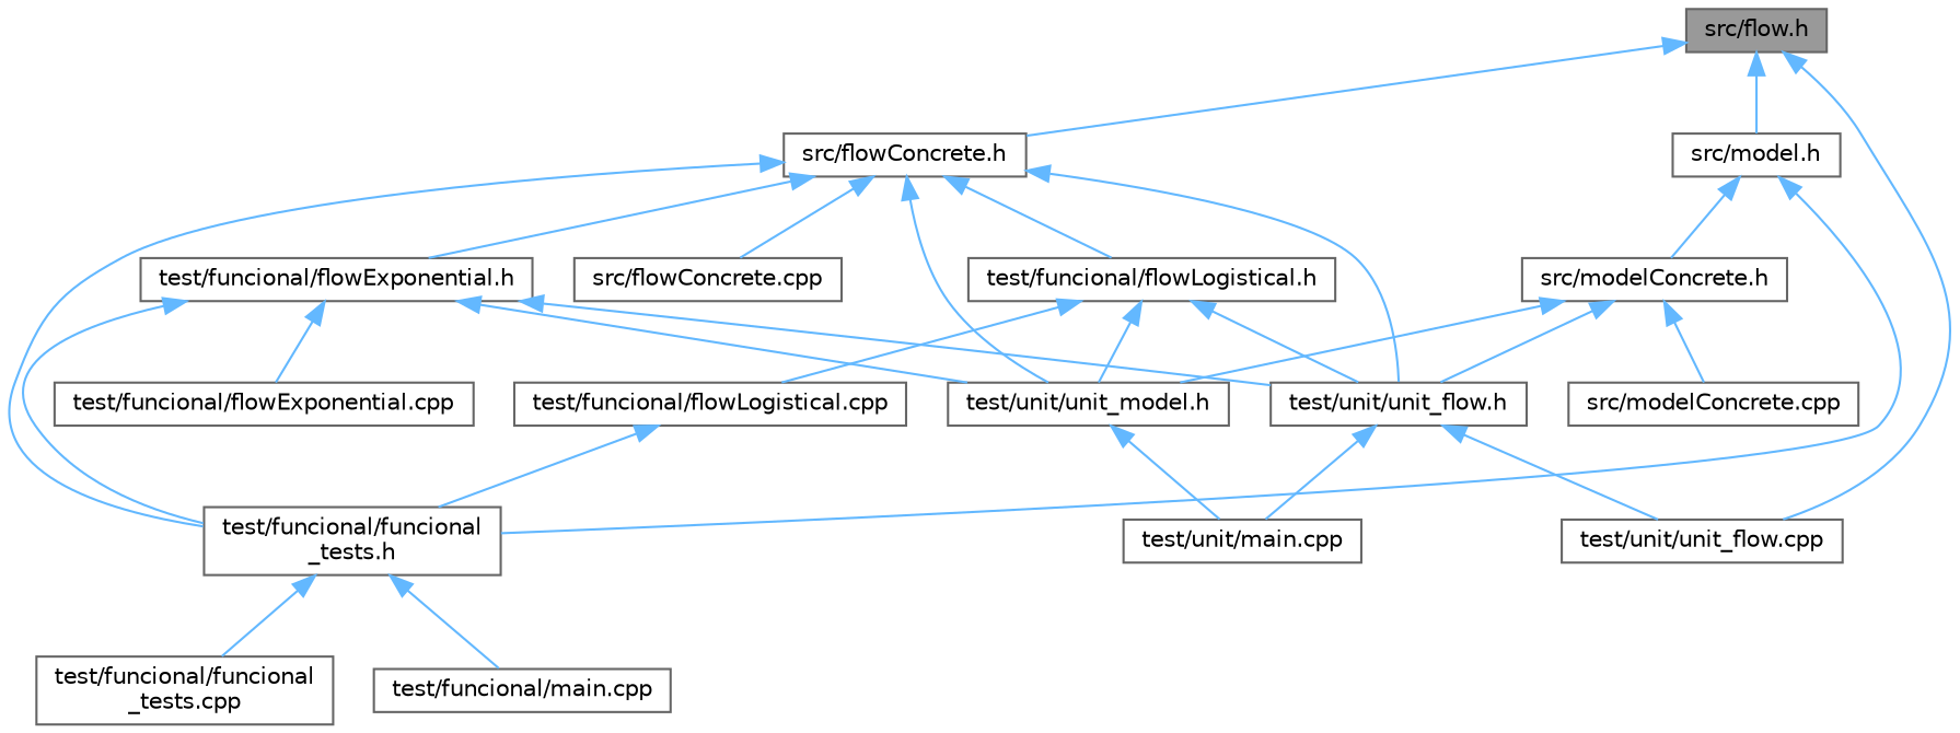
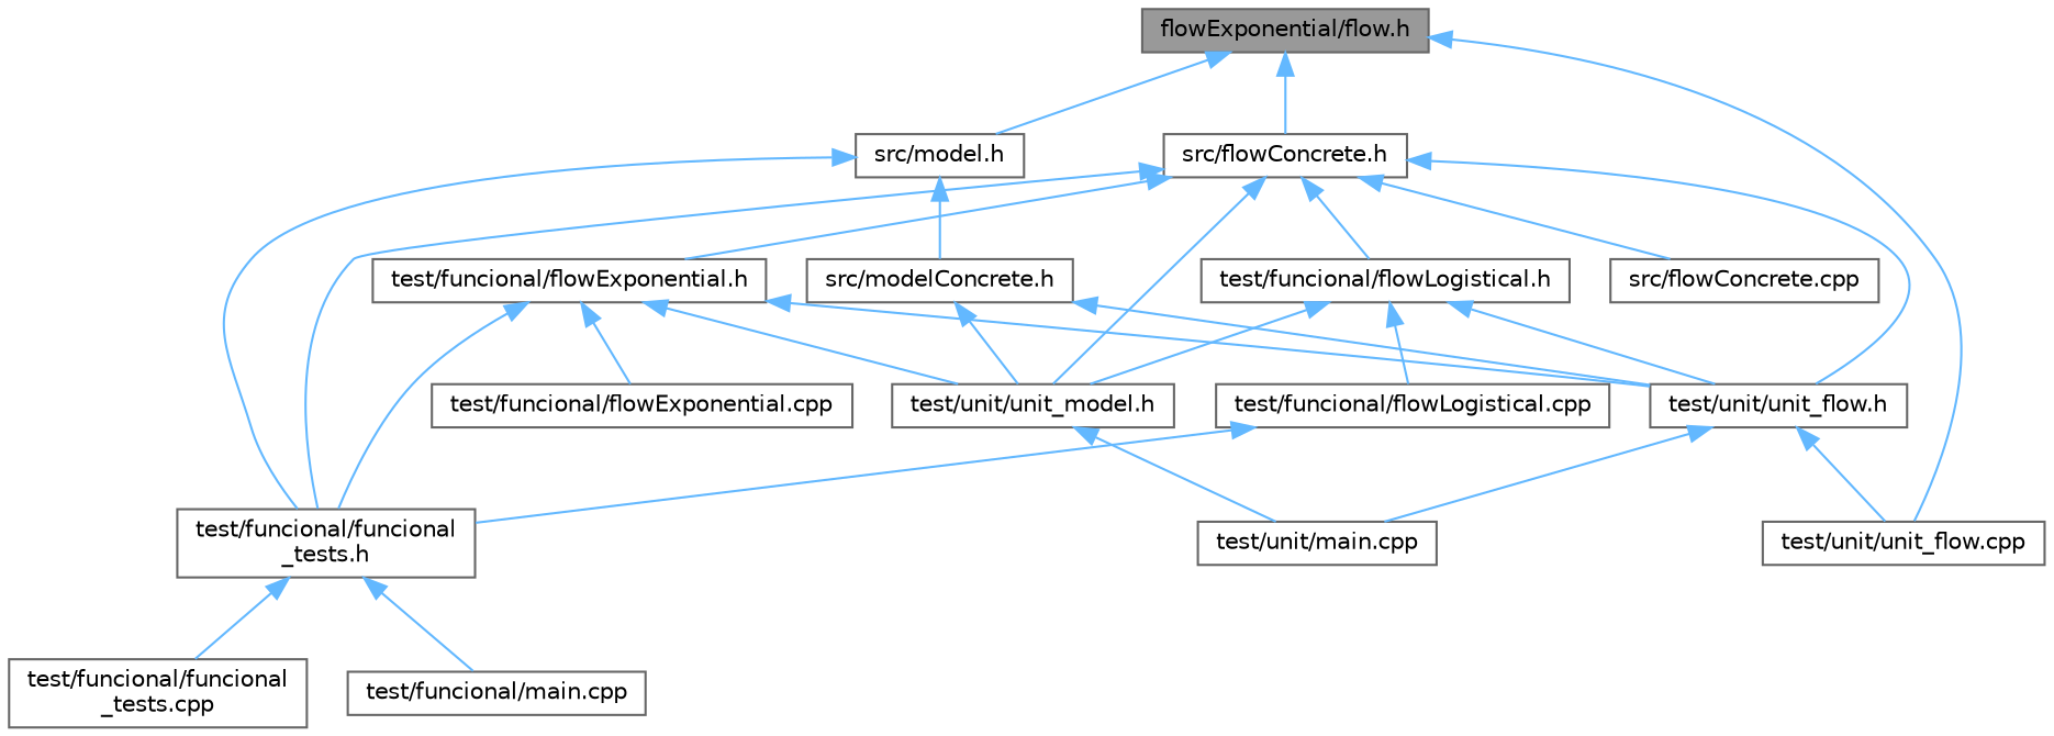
  digraph {
    node [color=grey40 fillcolor=white fontname=Helvetica fontsize=10 shape=box style=filled]
    edge [color=steelblue1 dir=back fontname=Helvetica fontsize=10 labelfontname=Helvetica labelfontsize=10 style=solid]
-   n1 [color=gray40 fillcolor=grey60 fontcolor=black height=0.2 label="src/flow.h" width=0.4]
+   n1 [color=gray40 fillcolor=grey60 fontcolor=black height=0.2 label="flowExponential/flow.h" width=0.4]
    n2 [height=0.2 label="src/flowConcrete.h" width=0.4]
    n3 [height=0.2 label="test/unit/unit_flow.cpp" width=0.4]
    n4 [height=0.2 label="src/model.h" width=0.4]
    n5 [height=0.2 label="src/flowConcrete.cpp" width=0.4]
    n6 [height=0.2 label="test/funcional/flowExponential.h" width=0.4]
    n7 [height=0.2 label="test/funcional/funcional\l_tests.h" width=0.4]
    n8 [height=0.2 label="test/unit/unit_flow.h" width=0.4]
    n9 [height=0.2 label="test/unit/unit_model.h" width=0.4]
    n10 [height=0.2 label="test/funcional/flowLogistical.h" width=0.4]
    n11 [height=0.2 label="src/modelConcrete.h" width=0.4]
    n12 [height=0.2 label="test/funcional/flowExponential.cpp" width=0.4]
    n13 [height=0.2 label="test/funcional/funcional\l_tests.cpp" width=0.4]
    n14 [height=0.2 label="test/funcional/main.cpp" width=0.4]
    n15 [height=0.2 label="test/unit/main.cpp" width=0.4]
    n16 [height=0.2 label="test/funcional/flowLogistical.cpp" width=0.4]
-   n17 [height=0.2 label="src/modelConcrete.cpp" width=0.4]
    n1 -> n2
    n1 -> n3
    n1 -> n4
    n2 -> n5
    n2 -> n6
    n2 -> n7
    n2 -> n8
    n2 -> n9
    n2 -> n10
    n4 -> n7
    n4 -> n11
    n6 -> n7
    n6 -> n8
    n6 -> n9
    n6 -> n12
    n7 -> n13
    n7 -> n14
    n8 -> n3
    n8 -> n15
    n9 -> n15
    n10 -> n8
    n10 -> n9
    n10 -> n16
    n11 -> n8
    n11 -> n9
-   n11 -> n17
    n16 -> n7
  }
